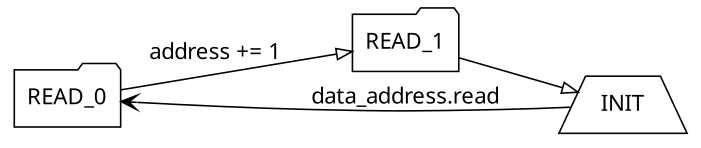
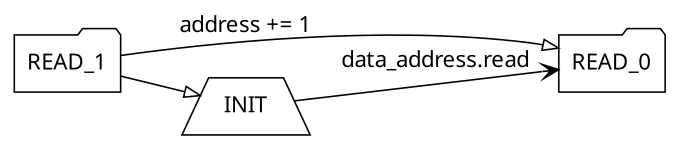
  digraph {
    fontname="Noto Sans"
    rankdir=LR
    node [fontname="Noto Sans" shape=folder]
    edge [arrowhead=onormal fontname="Noto Sans"]
    READ_0
    INIT [shape=trapezium]
    READ_1
-   READ_0 -> READ_1 [label="address += 1"]
+   READ_1 -> READ_0 [label="address += 1"]
    INIT -> READ_0 [arrowhead=vee label="data_address.read"]
    READ_1 -> INIT
  }
